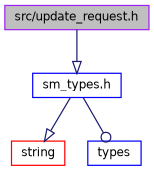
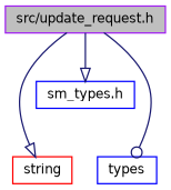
  digraph {
    node [color=blue fillcolor=white fontname=Helvetica fontsize=10 shape=record style=filled]
    edge [arrowhead=onormal color=midnightblue fontname=Helvetica fontsize=10 labelfontname=Helvetica labelfontsize=10 style=solid]
    n1 [color=purple fillcolor=grey75 fontcolor=black height=0.2 label="src/update_request.h" width=0.4]
    n2 [height=0.2 label="sm_types.h" width=0.4]
    n3 [color=red height=0.2 label=string width=0.4]
    n4 [height=0.2 label=types width=0.4]
    n1 -> n2
-   n2 -> n3
-   n2 -> n4 [arrowhead=odot]
+   n1 -> n3
+   n1 -> n4 [arrowhead=odot]
  }
